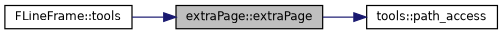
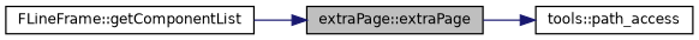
  digraph {
    rankdir=LR
    node [color=black fillcolor=white fontname=Helvetica fontsize=10 shape=record style=filled]
    edge [color=midnightblue fontname=Helvetica fontsize=10 labelfontname=Helvetica labelfontsize=10 style=solid]
    n1 [fillcolor=grey75 fontcolor=black height=0.2 label="extraPage::extraPage" width=0.4]
    n2 [height=0.2 label="tools::path_access" width=0.4]
-   n3 [height=0.2 label="FLineFrame::tools" width=0.4]
+   n3 [height=0.2 label="FLineFrame::getComponentList" width=0.4]
    n1 -> n2
    n3 -> n1
  }
